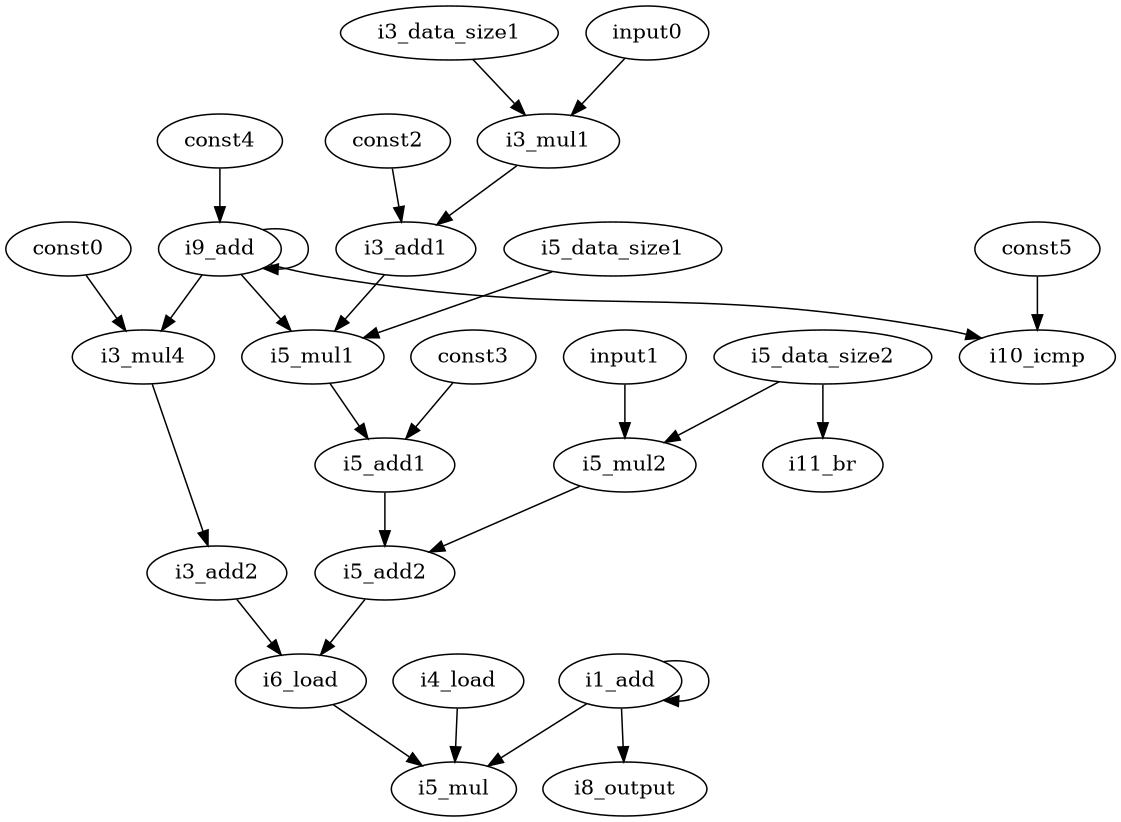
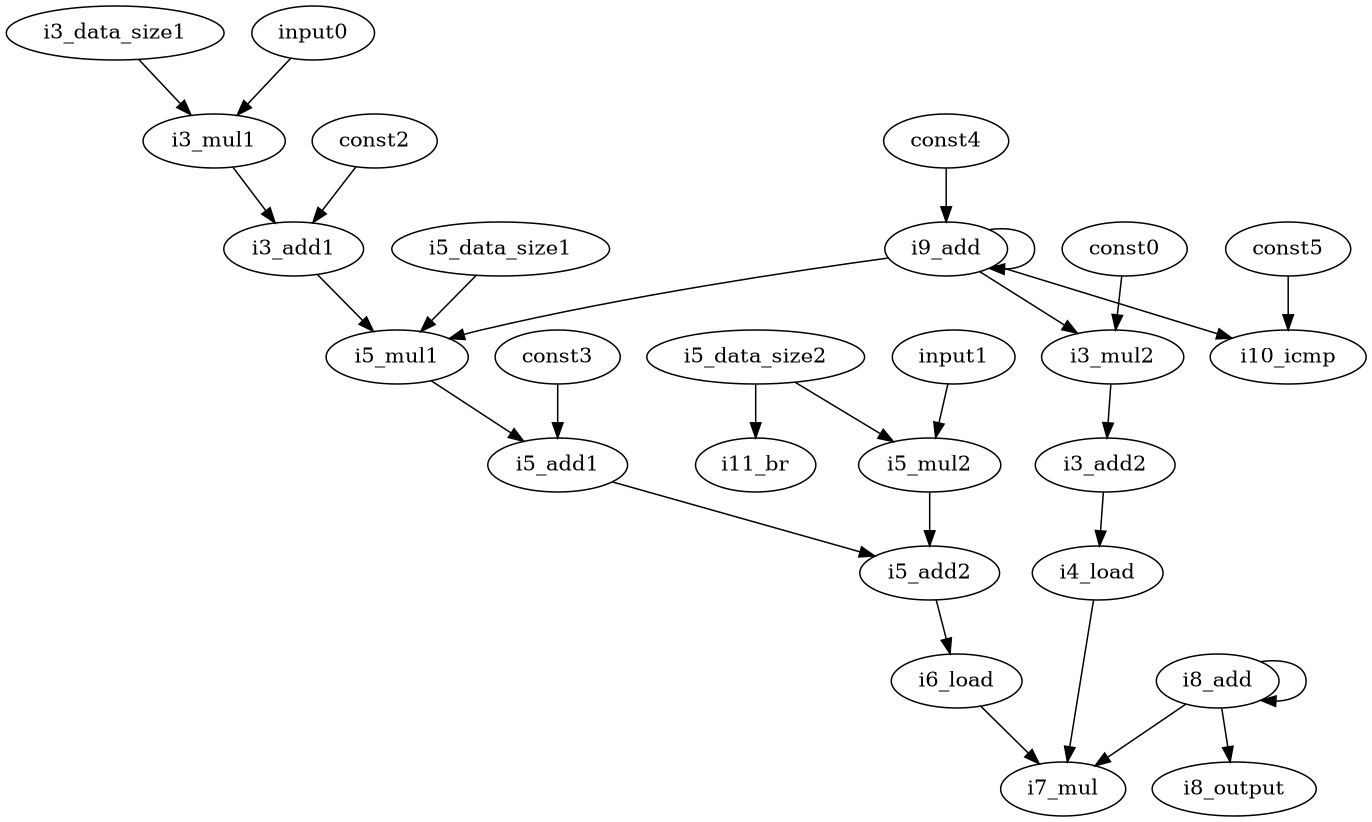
  digraph {
    node [opcode=const]
    edge [operand=any2input]
    const0 [constVal=0]
-   i3_mul2 [opcode=mul label=i3_mul4]
+   i3_mul2 [opcode=mul]
    i3_add2 [opcode=add]
    const2 [constVal=2560]
    i3_add1 [opcode=add]
    i5_mul1 [opcode=mul]
    i3_data_size1 [constVal=80]
    i3_mul1 [opcode=mul]
    input0 [opcode=input]
    i4_load [opcode=load]
-   i7_mul [opcode=mul label=i5_mul]
+   i7_mul [opcode=mul]
    const3 [constVal=2816]
    i5_add1 [opcode=add]
    i5_add2 [opcode=add]
    i5_data_size1 [constVal=80]
    i6_load [opcode=load]
    i5_data_size2 [constVal=4]
    i5_mul2 [opcode=mul]
    i11_br [opcode=io_width_1 original_opcode=br]
    input1 [opcode=input]
-   i8_add [opcode=add label=i1_add]
+   i8_add [opcode=add]
    i8_output [opcode=output]
    const4 [constVal=1]
    i9_add [opcode=add]
    i10_icmp [opcode=icmp]
    const5 [constVal=20]
    const0 -> i3_mul2
    i3_mul2 -> i3_add2
-   i3_add2 -> i6_load [operand=addr]
+   i3_add2 -> i4_load [operand=addr]
    const2 -> i3_add1
    i3_add1 -> i5_mul1
    i5_mul1 -> i5_add1
    i3_data_size1 -> i3_mul1
    i3_mul1 -> i3_add1
    input0 -> i3_mul1
    i4_load -> i7_mul
    const3 -> i5_add1
    i5_add1 -> i5_add2
    i5_add2 -> i6_load [operand=addr]
    i5_data_size1 -> i5_mul1
    i6_load -> i7_mul
    i5_data_size2 -> i5_mul2
    i5_data_size2 -> i11_br [operand=branch_cond]
    i5_mul2 -> i5_add2
    input1 -> i5_mul2
    i8_add -> i7_mul
    i8_add -> i8_add [operand=RHS]
    i8_add -> i8_output [operand=""]
    const4 -> i9_add
    i9_add -> i3_mul2
    i9_add -> i5_mul1
    i9_add -> i9_add
    i9_add -> i10_icmp [operand=LHS]
    const5 -> i10_icmp [operand=RHS]
  }
